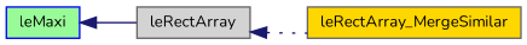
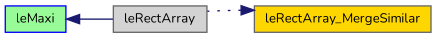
  digraph {
    fontname=Nunito
    rankdir=LR
    node [color=gray40 fontname=Nunito fontsize=10 shape=record style=filled]
    edge [color=midnightblue dir=back fontname=Nunito fontsize=10 labelfontname=Helvetica labelfontsize=10]
    n1 [color=blue fillcolor=palegreen fontcolor=black height=0.2 label=leMaxi width=0.4]
    n2 [fillcolor=lightgrey height=0.2 label=leRectArray width=0.4]
    n3 [fillcolor=gold height=0.2 label=leRectArray_MergeSimilar width=0.4]
    n1 -> n2 [style=solid]
-   n2 -> n3 [style=dotted]
+   n3 -> n2 [style=dotted]
  }
